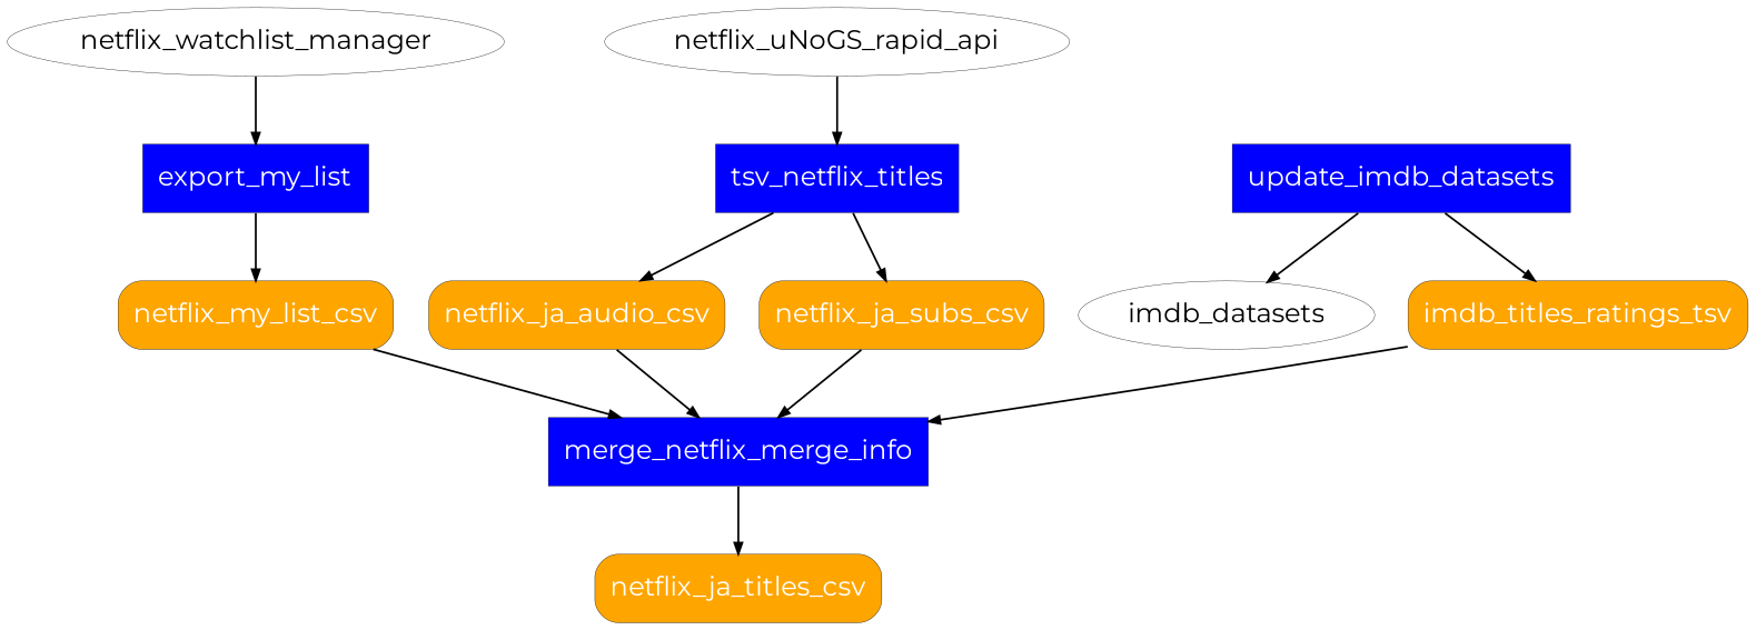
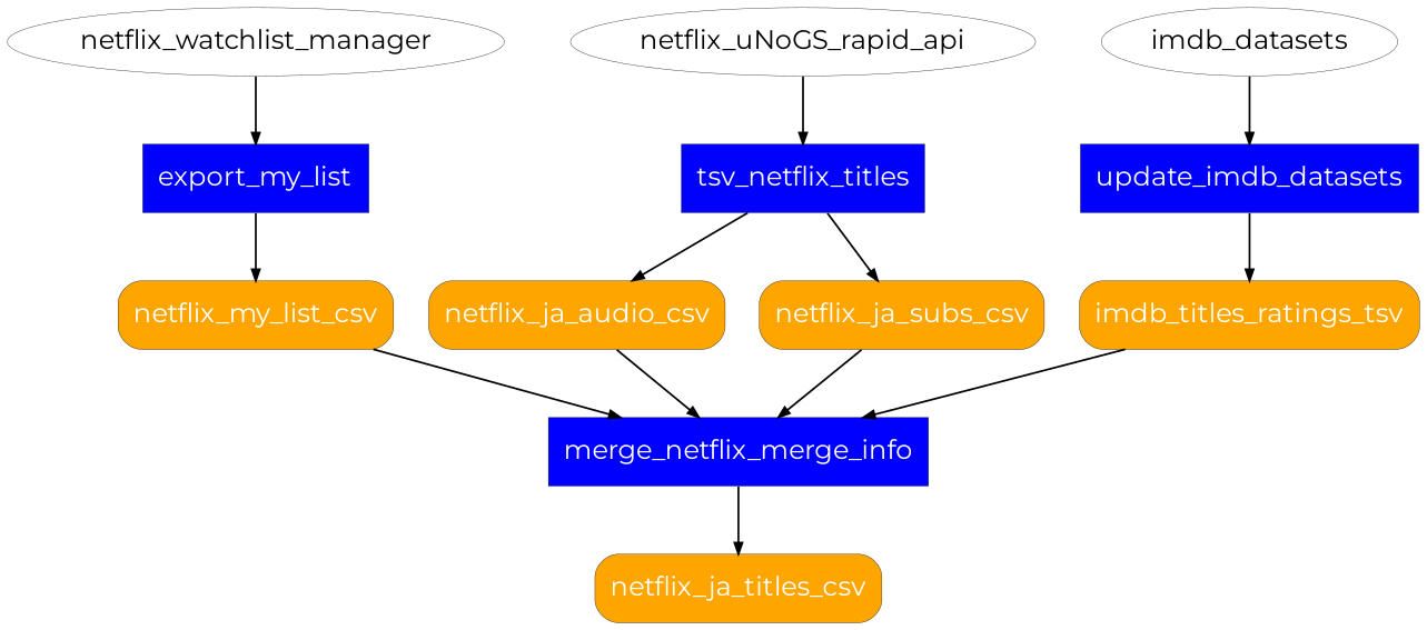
  digraph {
    fontname=Montserrat
    node [fontname=Montserrat penwidth=0.2 fillcolor=orange fontcolor=white shape=rect style="filled,rounded"]
    edge [arrowsize=0.6 fontname=Montserrat]
    netflix_watchlist_manager [fillcolor="" fontcolor="" shape="" style=""]
    export_my_list [fillcolor=blue style=filled]
    netflix_my_list_csv
    netflix_uNoGS_rapid_api [fillcolor="" fontcolor="" shape="" style=""]
    n5 [fillcolor=blue label=tsv_netflix_titles style=filled]
    netflix_ja_audio_csv
    netflix_ja_subs_csv
    imdb_datasets [fillcolor="" fontcolor="" shape="" style=""]
    update_imdb_datasets [fillcolor=blue style=filled]
    imdb_titles_ratings_tsv
    n11 [fillcolor=blue label=merge_netflix_merge_info style=filled]
    netflix_ja_titles_csv
    netflix_watchlist_manager -> export_my_list
    export_my_list -> netflix_my_list_csv
    netflix_my_list_csv -> n11
    netflix_uNoGS_rapid_api -> n5
    n5 -> netflix_ja_audio_csv
    n5 -> netflix_ja_subs_csv
    netflix_ja_audio_csv -> n11
    netflix_ja_subs_csv -> n11
-   update_imdb_datasets -> imdb_datasets
+   imdb_datasets -> update_imdb_datasets
    update_imdb_datasets -> imdb_titles_ratings_tsv
    imdb_titles_ratings_tsv -> n11
    n11 -> netflix_ja_titles_csv
  }
